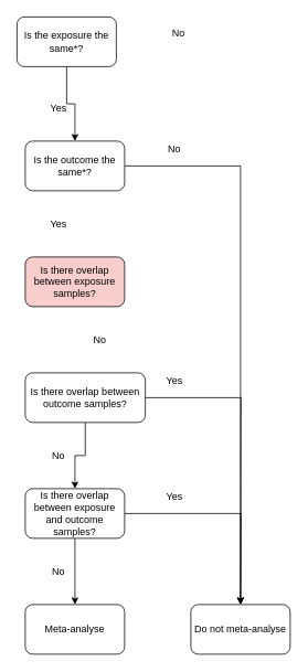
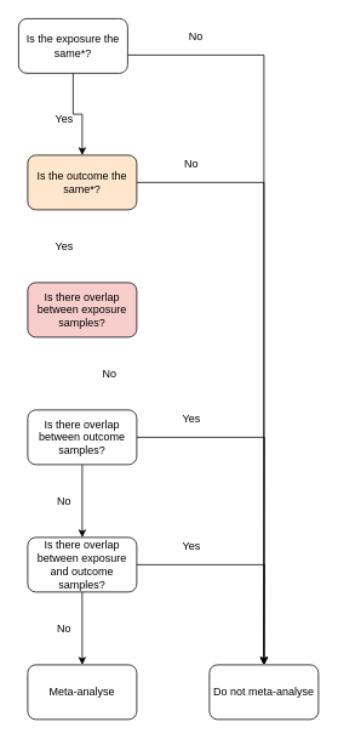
  <mxCell id="0" />
  <mxCell id="1" parent="0" />
+ <mxCell id="2" value="" style="edgeStyle=orthogonalEdgeStyle;rounded=0;orthogonalLoop=1;jettySize=auto;html=1;entryX=0.5;entryY=0;entryDx=0;entryDy=0;" parent="1" source="4" target="24" edge="1"><mxGeometry relative="1" as="geometry"><mxPoint x="290" y="870" as="targetPoint" /><Array as="points"><mxPoint x="290" y="60" /></Array></mxGeometry></mxCell>
  <mxCell id="3" value="" style="edgeStyle=orthogonalEdgeStyle;rounded=0;orthogonalLoop=1;jettySize=auto;html=1;" parent="1" source="4" target="6" edge="1"><mxGeometry relative="1" as="geometry" /></mxCell>
  <mxCell id="4" value="Is the exposure the same*?" style="rounded=1;whiteSpace=wrap;html=1;" parent="1" vertex="1"><mxGeometry x="20" y="20" width="120" height="60" as="geometry" /></mxCell>
  <mxCell id="5" value="" style="edgeStyle=orthogonalEdgeStyle;rounded=0;orthogonalLoop=1;jettySize=auto;html=1;entryX=0.5;entryY=0;entryDx=0;entryDy=0;" parent="1" source="6" target="24" edge="1"><mxGeometry relative="1" as="geometry"><mxPoint x="290" y="870" as="targetPoint" /></mxGeometry></mxCell>
- <mxCell id="6" value="Is the outcome the same*?" style="rounded=1;whiteSpace=wrap;html=1;" parent="1" vertex="1"><mxGeometry x="30" y="170" width="120" height="60" as="geometry" /></mxCell>
+ <mxCell id="6" value="Is the outcome the same*?" style="rounded=1;whiteSpace=wrap;html=1;fillColor=#ffe6cc;" parent="1" vertex="1"><mxGeometry x="30" y="170" width="120" height="60" as="geometry" /></mxCell>
  <mxCell id="7" value="Is there overlap between exposure samples?" style="rounded=1;whiteSpace=wrap;html=1;fillColor=#f8cecc;" parent="1" vertex="1"><mxGeometry x="30" y="310" width="120" height="60" as="geometry" /></mxCell>
  <mxCell id="8" value="" style="edgeStyle=orthogonalEdgeStyle;rounded=0;orthogonalLoop=1;jettySize=auto;html=1;" parent="1" source="10" target="13" edge="1"><mxGeometry relative="1" as="geometry" /></mxCell>
  <mxCell id="9" value="" style="edgeStyle=orthogonalEdgeStyle;rounded=0;orthogonalLoop=1;jettySize=auto;html=1;" parent="1" source="10" edge="1"><mxGeometry relative="1" as="geometry"><mxPoint x="290" y="730" as="targetPoint" /></mxGeometry></mxCell>
- <mxCell id="10" value="Is there overlap between outcome samples?" style="rounded=1;whiteSpace=wrap;html=1;" parent="1" vertex="1"><mxGeometry x="30" y="450" width="145" height="60" as="geometry" /></mxCell>
+ <mxCell id="10" value="Is there overlap between outcome samples?" style="rounded=1;whiteSpace=wrap;html=1;" parent="1" vertex="1"><mxGeometry x="30" y="450" width="120" height="60" as="geometry" /></mxCell>
  <mxCell id="11" value="" style="edgeStyle=orthogonalEdgeStyle;rounded=0;orthogonalLoop=1;jettySize=auto;html=1;" parent="1" source="13" target="14" edge="1"><mxGeometry relative="1" as="geometry" /></mxCell>
  <mxCell id="12" value="" style="edgeStyle=orthogonalEdgeStyle;rounded=0;orthogonalLoop=1;jettySize=auto;html=1;" parent="1" source="13" edge="1"><mxGeometry relative="1" as="geometry"><mxPoint x="290" y="730" as="targetPoint" /></mxGeometry></mxCell>
  <mxCell id="13" value="Is there overlap between exposure and outcome samples?" style="rounded=1;whiteSpace=wrap;html=1;" parent="1" vertex="1"><mxGeometry x="30" y="590" width="120" height="60" as="geometry" /></mxCell>
  <mxCell id="14" value="Meta-analyse" style="rounded=1;whiteSpace=wrap;html=1;" parent="1" vertex="1"><mxGeometry x="30" y="730" width="120" height="60" as="geometry" /></mxCell>
  <mxCell id="15" value="Yes" style="text;html=1;align=center;verticalAlign=middle;resizable=0;points=[];autosize=1;" parent="1" vertex="1"><mxGeometry x="50" y="120" width="40" height="20" as="geometry" /></mxCell>
  <mxCell id="16" value="Yes" style="text;html=1;align=center;verticalAlign=middle;resizable=0;points=[];autosize=1;" parent="1" vertex="1"><mxGeometry x="50" y="260" width="40" height="20" as="geometry" /></mxCell>
  <mxCell id="17" value="No" style="text;html=1;align=center;verticalAlign=middle;resizable=0;points=[];autosize=1;" parent="1" vertex="1"><mxGeometry x="55" y="540" width="30" height="20" as="geometry" /></mxCell>
  <mxCell id="18" value="No" style="text;html=1;align=center;verticalAlign=middle;resizable=0;points=[];autosize=1;" parent="1" vertex="1"><mxGeometry x="55" y="680" width="30" height="20" as="geometry" /></mxCell>
  <mxCell id="19" value="Yes" style="text;html=1;align=center;verticalAlign=middle;resizable=0;points=[];autosize=1;" parent="1" vertex="1"><mxGeometry x="190" y="590" width="40" height="20" as="geometry" /></mxCell>
  <mxCell id="20" value="Yes" style="text;html=1;align=center;verticalAlign=middle;resizable=0;points=[];autosize=1;" parent="1" vertex="1"><mxGeometry x="190" y="450" width="40" height="20" as="geometry" /></mxCell>
  <mxCell id="21" value="No" style="text;html=1;align=center;verticalAlign=middle;resizable=0;points=[];autosize=1;" parent="1" vertex="1"><mxGeometry x="195" y="170" width="30" height="20" as="geometry" /></mxCell>
  <mxCell id="22" value="No" style="text;html=1;align=center;verticalAlign=middle;resizable=0;points=[];autosize=1;" parent="1" vertex="1"><mxGeometry x="200" y="30" width="30" height="20" as="geometry" /></mxCell>
  <mxCell id="23" value="No" style="text;html=1;align=center;verticalAlign=middle;resizable=0;points=[];autosize=1;" parent="1" vertex="1"><mxGeometry x="105" y="400" width="30" height="20" as="geometry" /></mxCell>
  <mxCell id="24" value="Do not meta-analyse" style="rounded=1;whiteSpace=wrap;html=1;" parent="1" vertex="1"><mxGeometry x="230" y="730" width="120" height="60" as="geometry" /></mxCell>
